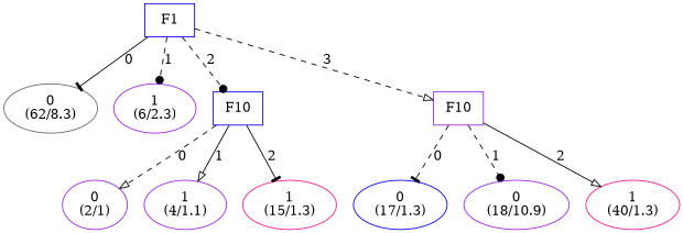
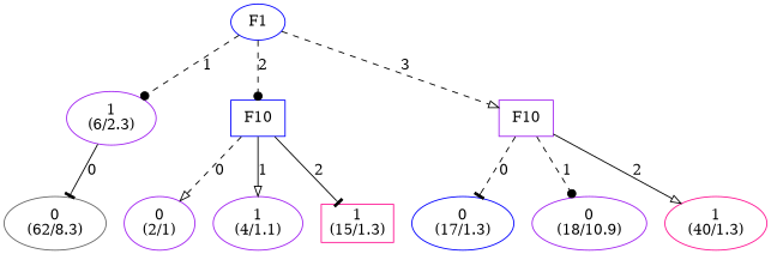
  digraph {
    node [color=purple shape=ellipse]
    edge [arrowhead=onormal style=dashed]
-   n1 [color=blue label="F1\n" shape=box]
+   n1 [color=blue label="F1\n"]
    n2 [color=gray40 label="0\n(62/8.3)"]
    n3 [label="1\n(6/2.3)"]
    n4 [color=blue label="F10\n" shape=box]
    n5 [label="F10\n" shape=box]
    n6 [label="0\n(2/1)"]
    n7 [label="1\n(4/1.1)"]
-   n8 [color=deeppink label="1\n(15/1.3)"]
+   n8 [color=deeppink label="1\n(15/1.3)" shape=box]
    n9 [color=blue label="0\n(17/1.3)"]
    n10 [label="0\n(18/10.9)"]
    n11 [color=deeppink label="1\n(40/1.3)"]
-   n1 -> n2 [arrowhead=tee label=0 style=solid]
+   n3 -> n2 [arrowhead=tee label=0 style=solid]
    n1 -> n3 [arrowhead=dot label=1]
    n1 -> n4 [arrowhead=dot label=2]
    n1 -> n5 [label=3]
    n4 -> n6 [label=0]
    n4 -> n7 [label=1 style=solid]
    n4 -> n8 [arrowhead=tee label=2 style=solid]
    n5 -> n9 [arrowhead=tee label=0]
    n5 -> n10 [arrowhead=dot label=1]
    n5 -> n11 [label=2 style=solid]
  }
